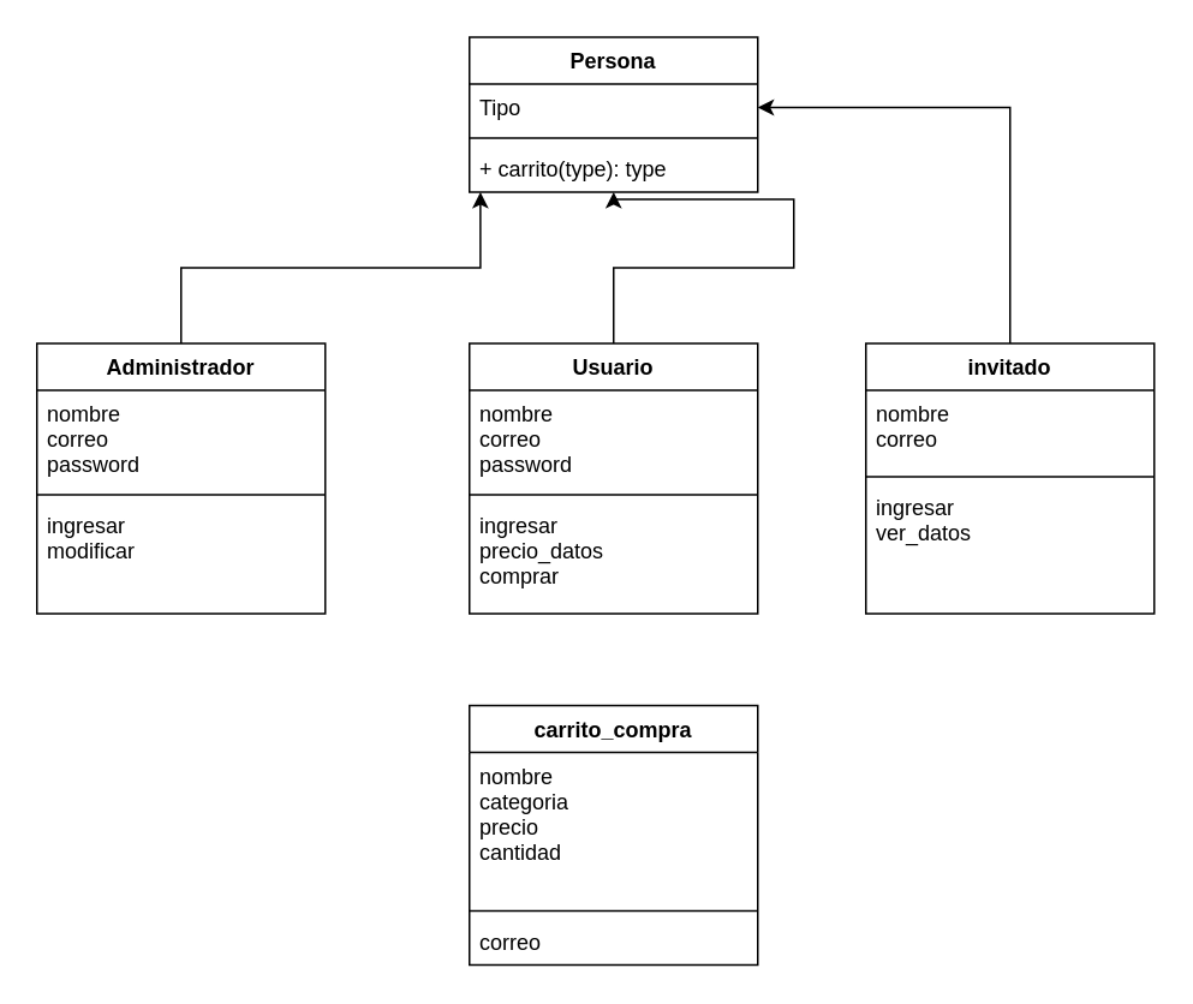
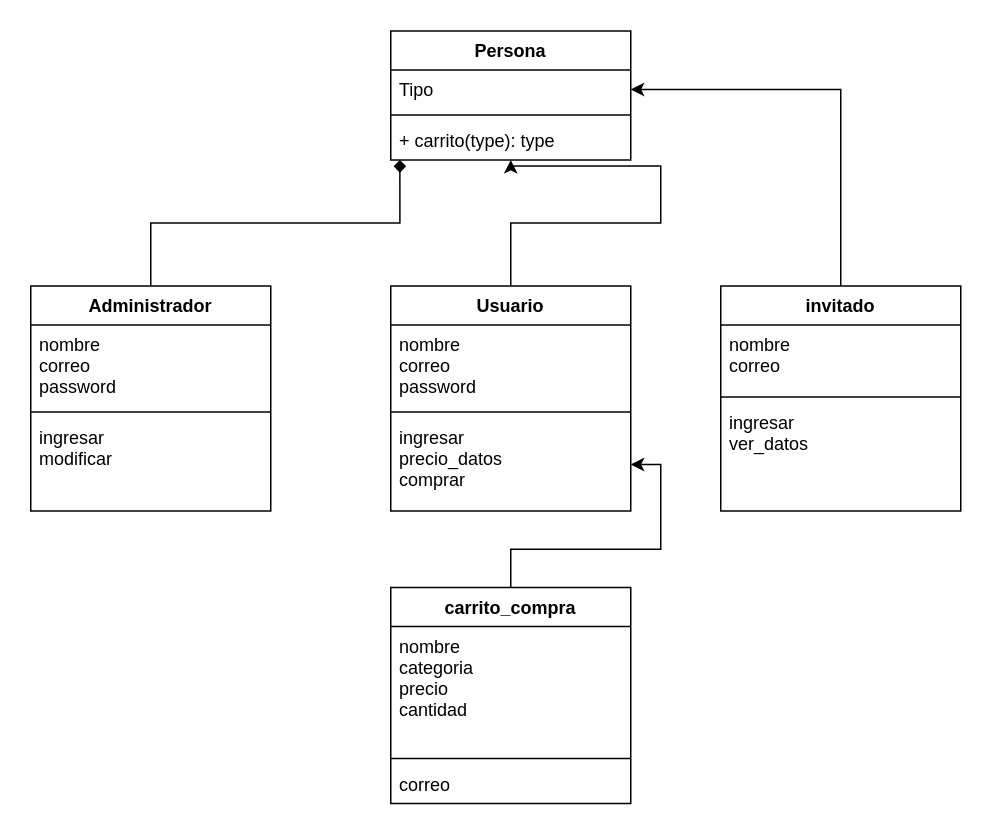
  <mxCell id="0" />
  <mxCell id="1" parent="0" />
  <mxCell id="2" value="Persona" style="swimlane;fontStyle=1;align=center;verticalAlign=top;childLayout=stackLayout;horizontal=1;startSize=26;horizontalStack=0;resizeParent=1;resizeParentMax=0;resizeLast=0;collapsible=1;marginBottom=0;" vertex="1" parent="1"><mxGeometry x="260" y="20" width="160" height="86" as="geometry" /></mxCell>
  <mxCell id="3" value="Tipo" style="text;strokeColor=none;fillColor=none;align=left;verticalAlign=top;spacingLeft=4;spacingRight=4;overflow=hidden;rotatable=0;points=[[0,0.5],[1,0.5]];portConstraint=eastwest;" vertex="1" parent="2"><mxGeometry y="26" width="160" height="26" as="geometry" /></mxCell>
  <mxCell id="4" value="" style="line;strokeWidth=1;fillColor=none;align=left;verticalAlign=middle;spacingTop=-1;spacingLeft=3;spacingRight=3;rotatable=0;labelPosition=right;points=[];portConstraint=eastwest;" vertex="1" parent="2"><mxGeometry y="52" width="160" height="8" as="geometry" /></mxCell>
  <mxCell id="5" value="+ carrito(type): type" style="text;strokeColor=none;fillColor=none;align=left;verticalAlign=top;spacingLeft=4;spacingRight=4;overflow=hidden;rotatable=0;points=[[0,0.5],[1,0.5]];portConstraint=eastwest;" vertex="1" parent="2"><mxGeometry y="60" width="160" height="26" as="geometry" /></mxCell>
- <mxCell id="6" value="" style="edgeStyle=orthogonalEdgeStyle;rounded=0;orthogonalLoop=1;jettySize=auto;html=1;entryX=0.038;entryY=1;entryDx=0;entryDy=0;entryPerimeter=0;" edge="1" parent="1" source="7" target="5"><mxGeometry relative="1" as="geometry"><mxPoint x="100" y="65" as="targetPoint" /></mxGeometry></mxCell>
+ <mxCell id="6" value="" style="edgeStyle=orthogonalEdgeStyle;rounded=0;orthogonalLoop=1;jettySize=auto;html=1;entryX=0.038;entryY=1;entryDx=0;entryDy=0;entryPerimeter=0;endArrow=diamond;" edge="1" parent="1" source="7" target="5"><mxGeometry relative="1" as="geometry"><mxPoint x="100" y="65" as="targetPoint" /></mxGeometry></mxCell>
  <mxCell id="7" value="Administrador" style="swimlane;fontStyle=1;align=center;verticalAlign=top;childLayout=stackLayout;horizontal=1;startSize=26;horizontalStack=0;resizeParent=1;resizeParentMax=0;resizeLast=0;collapsible=1;marginBottom=0;" vertex="1" parent="1"><mxGeometry x="20" y="190" width="160" height="150" as="geometry" /></mxCell>
  <mxCell id="8" value="nombre&#10;correo&#10;password&#10;" style="text;strokeColor=none;fillColor=none;align=left;verticalAlign=top;spacingLeft=4;spacingRight=4;overflow=hidden;rotatable=0;points=[[0,0.5],[1,0.5]];portConstraint=eastwest;" vertex="1" parent="7"><mxGeometry y="26" width="160" height="54" as="geometry" /></mxCell>
  <mxCell id="9" value="" style="line;strokeWidth=1;fillColor=none;align=left;verticalAlign=middle;spacingTop=-1;spacingLeft=3;spacingRight=3;rotatable=0;labelPosition=right;points=[];portConstraint=eastwest;" vertex="1" parent="7"><mxGeometry y="80" width="160" height="8" as="geometry" /></mxCell>
  <mxCell id="10" value="ingresar&#10;modificar&#10;" style="text;strokeColor=none;fillColor=none;align=left;verticalAlign=top;spacingLeft=4;spacingRight=4;overflow=hidden;rotatable=0;points=[[0,0.5],[1,0.5]];portConstraint=eastwest;" vertex="1" parent="7"><mxGeometry y="88" width="160" height="62" as="geometry" /></mxCell>
  <mxCell id="11" value="" style="edgeStyle=orthogonalEdgeStyle;rounded=0;orthogonalLoop=1;jettySize=auto;html=1;" edge="1" parent="1" source="12" target="5"><mxGeometry relative="1" as="geometry"><Array as="points"><mxPoint x="340" y="148" /><mxPoint x="440" y="148" /><mxPoint x="440" y="110" /><mxPoint x="340" y="110" /></Array></mxGeometry></mxCell>
  <mxCell id="12" value="Usuario" style="swimlane;fontStyle=1;align=center;verticalAlign=top;childLayout=stackLayout;horizontal=1;startSize=26;horizontalStack=0;resizeParent=1;resizeParentMax=0;resizeLast=0;collapsible=1;marginBottom=0;" vertex="1" parent="1"><mxGeometry x="260" y="190" width="160" height="150" as="geometry" /></mxCell>
  <mxCell id="13" value="nombre&#10;correo&#10;password" style="text;strokeColor=none;fillColor=none;align=left;verticalAlign=top;spacingLeft=4;spacingRight=4;overflow=hidden;rotatable=0;points=[[0,0.5],[1,0.5]];portConstraint=eastwest;" vertex="1" parent="12"><mxGeometry y="26" width="160" height="54" as="geometry" /></mxCell>
  <mxCell id="14" value="" style="line;strokeWidth=1;fillColor=none;align=left;verticalAlign=middle;spacingTop=-1;spacingLeft=3;spacingRight=3;rotatable=0;labelPosition=right;points=[];portConstraint=eastwest;" vertex="1" parent="12"><mxGeometry y="80" width="160" height="8" as="geometry" /></mxCell>
  <mxCell id="15" value="ingresar&#10;precio_datos&#10;comprar" style="text;strokeColor=none;fillColor=none;align=left;verticalAlign=top;spacingLeft=4;spacingRight=4;overflow=hidden;rotatable=0;points=[[0,0.5],[1,0.5]];portConstraint=eastwest;" vertex="1" parent="12"><mxGeometry y="88" width="160" height="62" as="geometry" /></mxCell>
  <mxCell id="16" style="edgeStyle=orthogonalEdgeStyle;rounded=0;orthogonalLoop=1;jettySize=auto;html=1;entryX=1;entryY=0.5;entryDx=0;entryDy=0;" edge="1" parent="1" source="17" target="3"><mxGeometry relative="1" as="geometry" /></mxCell>
  <mxCell id="17" value="invitado" style="swimlane;fontStyle=1;align=center;verticalAlign=top;childLayout=stackLayout;horizontal=1;startSize=26;horizontalStack=0;resizeParent=1;resizeParentMax=0;resizeLast=0;collapsible=1;marginBottom=0;" vertex="1" parent="1"><mxGeometry x="480" y="190" width="160" height="150" as="geometry" /></mxCell>
  <mxCell id="18" value="nombre&#10;correo" style="text;strokeColor=none;fillColor=none;align=left;verticalAlign=top;spacingLeft=4;spacingRight=4;overflow=hidden;rotatable=0;points=[[0,0.5],[1,0.5]];portConstraint=eastwest;" vertex="1" parent="17"><mxGeometry y="26" width="160" height="44" as="geometry" /></mxCell>
  <mxCell id="19" value="" style="line;strokeWidth=1;fillColor=none;align=left;verticalAlign=middle;spacingTop=-1;spacingLeft=3;spacingRight=3;rotatable=0;labelPosition=right;points=[];portConstraint=eastwest;" vertex="1" parent="17"><mxGeometry y="70" width="160" height="8" as="geometry" /></mxCell>
  <mxCell id="20" value="ingresar&#10;ver_datos&#10;" style="text;strokeColor=none;fillColor=none;align=left;verticalAlign=top;spacingLeft=4;spacingRight=4;overflow=hidden;rotatable=0;points=[[0,0.5],[1,0.5]];portConstraint=eastwest;" vertex="1" parent="17"><mxGeometry y="78" width="160" height="72" as="geometry" /></mxCell>
+ <mxCell id="21" value="" style="edgeStyle=orthogonalEdgeStyle;rounded=0;orthogonalLoop=1;jettySize=auto;html=1;" edge="1" parent="1" source="22" target="15"><mxGeometry relative="1" as="geometry" /></mxCell>
  <mxCell id="22" value="carrito_compra" style="swimlane;fontStyle=1;align=center;verticalAlign=top;childLayout=stackLayout;horizontal=1;startSize=26;horizontalStack=0;resizeParent=1;resizeParentMax=0;resizeLast=0;collapsible=1;marginBottom=0;" vertex="1" parent="1"><mxGeometry x="260" y="391" width="160" height="144" as="geometry" /></mxCell>
  <mxCell id="23" value="nombre&#10;categoria&#10;precio&#10;cantidad" style="text;strokeColor=none;fillColor=none;align=left;verticalAlign=top;spacingLeft=4;spacingRight=4;overflow=hidden;rotatable=0;points=[[0,0.5],[1,0.5]];portConstraint=eastwest;" vertex="1" parent="22"><mxGeometry y="26" width="160" height="84" as="geometry" /></mxCell>
  <mxCell id="24" value="" style="line;strokeWidth=1;fillColor=none;align=left;verticalAlign=middle;spacingTop=-1;spacingLeft=3;spacingRight=3;rotatable=0;labelPosition=right;points=[];portConstraint=eastwest;" vertex="1" parent="22"><mxGeometry y="110" width="160" height="8" as="geometry" /></mxCell>
  <mxCell id="25" value="correo" style="text;strokeColor=none;fillColor=none;align=left;verticalAlign=top;spacingLeft=4;spacingRight=4;overflow=hidden;rotatable=0;points=[[0,0.5],[1,0.5]];portConstraint=eastwest;" vertex="1" parent="22"><mxGeometry y="118" width="160" height="26" as="geometry" /></mxCell>
